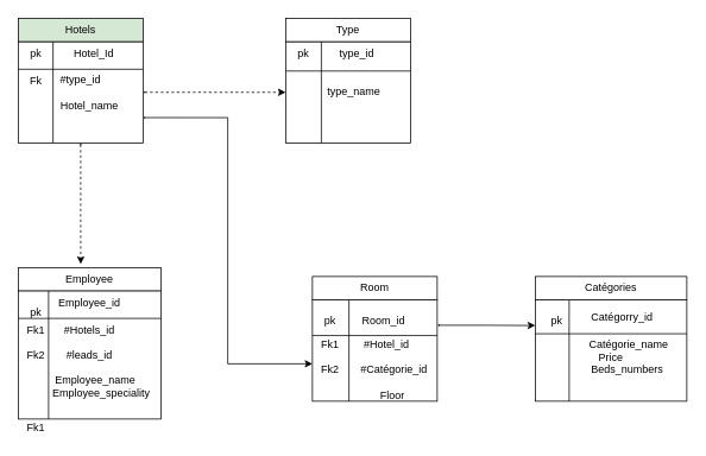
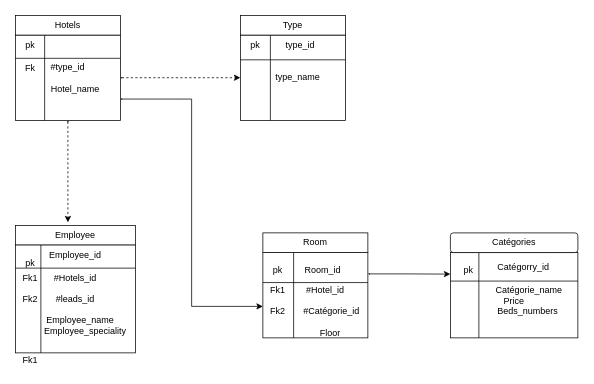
  <mxCell id="0" />
  <mxCell id="1" parent="0" />
  <mxCell id="2" value="&quot;" style="group" parent="1" vertex="1" connectable="0"><mxGeometry x="20" y="20" width="140" height="140" as="geometry" /></mxCell>
  <mxCell id="3" value="#type_id&lt;br&gt;&lt;br&gt;&amp;nbsp; &amp;nbsp; &amp;nbsp; Hotel_name" style="shape=internalStorage;whiteSpace=wrap;html=1;backgroundOutline=1;dx=39;dy=31;" parent="2" vertex="1"><mxGeometry y="26.25" width="140" height="113.75" as="geometry" /></mxCell>
- <mxCell id="4" value="Hotels" style="rounded=0;whiteSpace=wrap;html=1;fillColor=#d5e8d4;" parent="2" vertex="1"><mxGeometry width="140" height="26.25" as="geometry" /></mxCell>
+ <mxCell id="4" value="Hotels" style="rounded=0;whiteSpace=wrap;html=1;" parent="2" vertex="1"><mxGeometry width="140" height="26.25" as="geometry" /></mxCell>
  <mxCell id="5" value="pk" style="text;html=1;strokeColor=none;fillColor=none;align=center;verticalAlign=middle;whiteSpace=wrap;rounded=0;" parent="2" vertex="1"><mxGeometry y="30" width="40" height="20" as="geometry" /></mxCell>
  <mxCell id="6" value="Fk" style="text;html=1;strokeColor=none;fillColor=none;align=center;verticalAlign=middle;whiteSpace=wrap;rounded=0;" parent="2" vertex="1"><mxGeometry y="60" width="40" height="20" as="geometry" /></mxCell>
- <mxCell id="7" value="Hotel_Id" style="text;html=1;strokeColor=none;fillColor=none;align=center;verticalAlign=middle;whiteSpace=wrap;rounded=0;" parent="2" vertex="1"><mxGeometry x="50" y="30" width="70" height="20" as="geometry" /></mxCell>
  <mxCell id="8" value="" style="group" parent="1" vertex="1" connectable="0"><mxGeometry x="320" y="20" width="140" height="140" as="geometry" /></mxCell>
  <mxCell id="9" value="&amp;nbsp; &amp;nbsp; type_name" style="shape=internalStorage;whiteSpace=wrap;html=1;backgroundOutline=1;dx=40;dy=33;" parent="8" vertex="1"><mxGeometry y="26.25" width="140" height="113.75" as="geometry" /></mxCell>
  <mxCell id="10" value="Type" style="rounded=0;whiteSpace=wrap;html=1;" parent="8" vertex="1"><mxGeometry width="140" height="26.25" as="geometry" /></mxCell>
  <mxCell id="11" value="pk" style="text;html=1;strokeColor=none;fillColor=none;align=center;verticalAlign=middle;whiteSpace=wrap;rounded=0;" parent="8" vertex="1"><mxGeometry y="30" width="40" height="20" as="geometry" /></mxCell>
  <mxCell id="12" value="type_id" style="text;html=1;strokeColor=none;fillColor=none;align=center;verticalAlign=middle;whiteSpace=wrap;rounded=0;" parent="8" vertex="1"><mxGeometry x="60" y="30" width="40" height="20" as="geometry" /></mxCell>
  <mxCell id="13" value="" style="group" parent="1" vertex="1" connectable="0"><mxGeometry x="350" y="310" width="140" height="140" as="geometry" /></mxCell>
  <mxCell id="14" value="&lt;br&gt;&lt;br&gt;&lt;br&gt;&amp;nbsp; &amp;nbsp; &amp;nbsp; &amp;nbsp; #Hotel_id&lt;br&gt;&lt;br&gt;&amp;nbsp; &amp;nbsp; &amp;nbsp; &amp;nbsp; &amp;nbsp; &amp;nbsp; &amp;nbsp;#Catégorie_id&lt;br&gt;&lt;br&gt;&amp;nbsp; &amp;nbsp; &amp;nbsp; &amp;nbsp; &amp;nbsp; &amp;nbsp; Floor" style="shape=internalStorage;whiteSpace=wrap;html=1;backgroundOutline=1;dx=41;dy=40;" parent="13" vertex="1"><mxGeometry y="26.25" width="140" height="113.75" as="geometry" /></mxCell>
  <mxCell id="15" value="Room" style="rounded=0;whiteSpace=wrap;html=1;" parent="13" vertex="1"><mxGeometry width="140" height="26.25" as="geometry" /></mxCell>
  <mxCell id="16" value="Fk1" style="text;html=1;strokeColor=none;fillColor=none;align=center;verticalAlign=middle;whiteSpace=wrap;rounded=0;" parent="13" vertex="1"><mxGeometry y="67" width="40" height="20" as="geometry" /></mxCell>
  <mxCell id="17" value="pk" style="text;html=1;strokeColor=none;fillColor=none;align=center;verticalAlign=middle;whiteSpace=wrap;rounded=0;" parent="13" vertex="1"><mxGeometry y="40" width="40" height="20" as="geometry" /></mxCell>
  <mxCell id="18" value="Room_id" style="text;html=1;strokeColor=none;fillColor=none;align=center;verticalAlign=middle;whiteSpace=wrap;rounded=0;" parent="13" vertex="1"><mxGeometry x="60" y="40" width="40" height="20" as="geometry" /></mxCell>
  <mxCell id="19" value="Fk2" style="text;html=1;strokeColor=none;fillColor=none;align=center;verticalAlign=middle;whiteSpace=wrap;rounded=0;" parent="13" vertex="1"><mxGeometry y="94" width="40" height="20" as="geometry" /></mxCell>
  <mxCell id="20" value="" style="group" parent="1" vertex="1" connectable="0"><mxGeometry x="600" y="310" width="170" height="140" as="geometry" /></mxCell>
  <mxCell id="21" value="&amp;nbsp; &amp;nbsp; &amp;nbsp; &amp;nbsp; &amp;nbsp; &lt;br&gt;&amp;nbsp; &amp;nbsp; &amp;nbsp; &amp;nbsp; &amp;nbsp; &amp;nbsp; Catégorie_name&lt;br&gt;Price&lt;br&gt;&amp;nbsp; &amp;nbsp; &amp;nbsp; &amp;nbsp; &amp;nbsp; &amp;nbsp;Beds_numbers" style="shape=internalStorage;whiteSpace=wrap;html=1;backgroundOutline=1;dx=38;dy=38;" parent="20" vertex="1"><mxGeometry y="26.25" width="170" height="113.75" as="geometry" /></mxCell>
- <mxCell id="22" value="Catégories" style="rounded=0;whiteSpace=wrap;html=1;" parent="20" vertex="1"><mxGeometry width="170" height="26.25" as="geometry" /></mxCell>
+ <mxCell id="22" value="Catégories" style="whiteSpace=wrap;html=1;rounded=1;" parent="20" vertex="1"><mxGeometry width="170" height="26.25" as="geometry" /></mxCell>
  <mxCell id="23" value="pk" style="text;html=1;strokeColor=none;fillColor=none;align=center;verticalAlign=middle;whiteSpace=wrap;rounded=0;" parent="20" vertex="1"><mxGeometry y="40" width="48.571" height="20" as="geometry" /></mxCell>
  <mxCell id="24" value="Catégorry_id" style="text;html=1;strokeColor=none;fillColor=none;align=center;verticalAlign=middle;whiteSpace=wrap;rounded=0;" parent="20" vertex="1"><mxGeometry x="72.857" y="36" width="48.571" height="20" as="geometry" /></mxCell>
  <mxCell id="25" value="" style="group" parent="1" vertex="1" connectable="0"><mxGeometry x="20" y="300" width="160" height="170" as="geometry" /></mxCell>
  <mxCell id="26" value="" style="group" parent="25" vertex="1" connectable="0"><mxGeometry width="160" height="170" as="geometry" /></mxCell>
  <mxCell id="27" value="&lt;br&gt;#Hotels_id&lt;br&gt;&lt;br&gt;#leads_id&lt;br&gt;&lt;br&gt;&amp;nbsp; &amp;nbsp; Employee_name&lt;br&gt;&amp;nbsp; &amp;nbsp; &amp;nbsp; &amp;nbsp; Employee_speciality" style="shape=internalStorage;whiteSpace=wrap;html=1;backgroundOutline=1;dx=34;dy=31;" parent="26" vertex="1"><mxGeometry y="26" width="160" height="144" as="geometry" /></mxCell>
  <mxCell id="28" value="Employee" style="rounded=0;whiteSpace=wrap;html=1;" parent="26" vertex="1"><mxGeometry width="160" height="26" as="geometry" /></mxCell>
  <mxCell id="29" value="pk" style="text;html=1;strokeColor=none;fillColor=none;align=center;verticalAlign=middle;whiteSpace=wrap;rounded=0;" parent="26" vertex="1"><mxGeometry y="40" width="40" height="20" as="geometry" /></mxCell>
  <mxCell id="30" value="Fk1" style="text;html=1;strokeColor=none;fillColor=none;align=center;verticalAlign=middle;whiteSpace=wrap;rounded=0;" parent="26" vertex="1"><mxGeometry y="60" width="40" height="20" as="geometry" /></mxCell>
  <mxCell id="31" value="Fk1" style="text;html=1;strokeColor=none;fillColor=none;align=center;verticalAlign=middle;whiteSpace=wrap;rounded=0;" parent="26" vertex="1"><mxGeometry y="170" width="40" height="20" as="geometry" /></mxCell>
  <mxCell id="32" value="Employee_id" style="text;html=1;strokeColor=none;fillColor=none;align=center;verticalAlign=middle;whiteSpace=wrap;rounded=0;" parent="26" vertex="1"><mxGeometry x="60" y="30" width="40" height="20" as="geometry" /></mxCell>
  <mxCell id="33" value="Fk2" style="text;html=1;strokeColor=none;fillColor=none;align=center;verticalAlign=middle;whiteSpace=wrap;rounded=0;" parent="26" vertex="1"><mxGeometry y="88" width="40" height="20" as="geometry" /></mxCell>
  <mxCell id="34" style="edgeStyle=orthogonalEdgeStyle;rounded=0;orthogonalLoop=1;jettySize=auto;html=1;exitX=1;exitY=0.5;exitDx=0;exitDy=0;entryX=0;entryY=0.5;entryDx=0;entryDy=0;startArrow=classic;startFill=1;startSize=0;endSize=6;dashed=1;" parent="1" source="3" target="9" edge="1"><mxGeometry relative="1" as="geometry" /></mxCell>
  <mxCell id="35" style="edgeStyle=orthogonalEdgeStyle;rounded=0;orthogonalLoop=1;jettySize=auto;html=1;exitX=0.5;exitY=1;exitDx=0;exitDy=0;entryX=0.438;entryY=-0.154;entryDx=0;entryDy=0;entryPerimeter=0;startArrow=classic;startFill=1;startSize=0;endSize=6;dashed=1;" parent="1" source="3" target="28" edge="1"><mxGeometry relative="1" as="geometry" /></mxCell>
  <mxCell id="36" style="edgeStyle=orthogonalEdgeStyle;rounded=0;orthogonalLoop=1;jettySize=auto;html=1;exitX=1;exitY=0.75;exitDx=0;exitDy=0;entryX=0;entryY=0.631;entryDx=0;entryDy=0;entryPerimeter=0;startArrow=classic;startFill=1;startSize=0;endSize=6;" parent="1" source="3" target="14" edge="1"><mxGeometry relative="1" as="geometry" /></mxCell>
  <mxCell id="37" style="edgeStyle=orthogonalEdgeStyle;rounded=0;orthogonalLoop=1;jettySize=auto;html=1;exitX=1;exitY=0.25;exitDx=0;exitDy=0;entryX=0;entryY=0.75;entryDx=0;entryDy=0;startArrow=classic;startFill=1;startSize=0;endSize=6;" parent="1" source="14" target="23" edge="1"><mxGeometry relative="1" as="geometry" /></mxCell>
